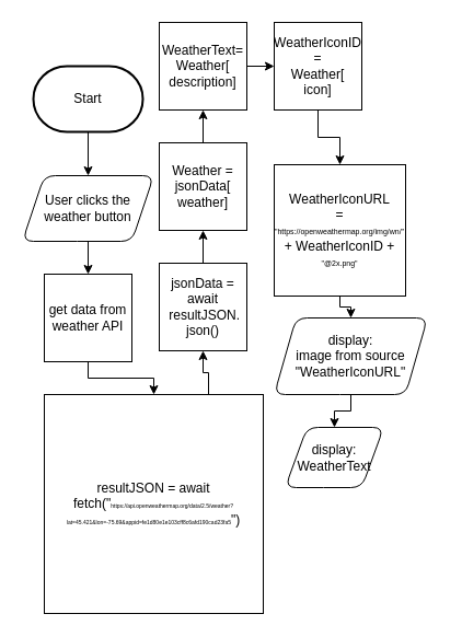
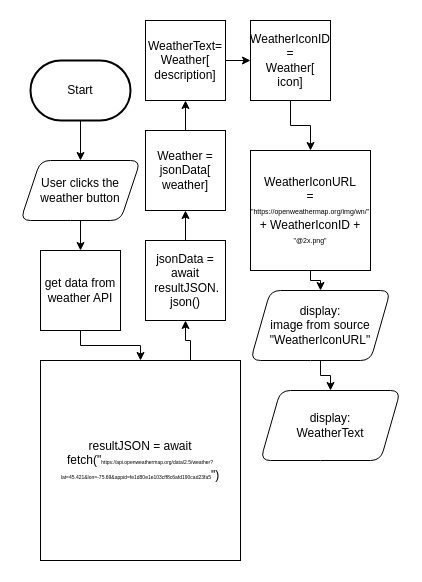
  <mxCell id="0" />
  <mxCell id="1" parent="0" />
  <mxCell id="2" style="edgeStyle=orthogonalEdgeStyle;html=1;rounded=0;entryX=0.5;entryY=0;entryDx=0;entryDy=0;" parent="1" source="3" target="5" edge="1"><mxGeometry relative="1" as="geometry"><mxPoint x="90" y="160" as="targetPoint" /><Array as="points"><mxPoint x="80" y="160" /><mxPoint x="80" y="160" /></Array></mxGeometry></mxCell>
  <mxCell id="3" value="Start" style="strokeWidth=2;html=1;shape=mxgraph.flowchart.terminator;whiteSpace=wrap;" parent="1" vertex="1"><mxGeometry x="30" y="60" width="100" height="60" as="geometry" /></mxCell>
  <mxCell id="4" style="edgeStyle=none;html=1;exitX=0.5;exitY=1;exitDx=0;exitDy=0;entryX=0.5;entryY=0;entryDx=0;entryDy=0;" edge="1" parent="1" source="5" target="8"><mxGeometry relative="1" as="geometry"><mxPoint x="80" y="250" as="targetPoint" /></mxGeometry></mxCell>
  <mxCell id="5" value="User clicks the&lt;br&gt;weather button" style="shape=parallelogram;perimeter=parallelogramPerimeter;whiteSpace=wrap;html=1;fixedSize=1;rounded=1;" parent="1" vertex="1"><mxGeometry x="20" y="160" width="120" height="60" as="geometry" /></mxCell>
  <mxCell id="6" style="edgeStyle=orthogonalEdgeStyle;html=1;exitX=0.5;exitY=1;exitDx=0;exitDy=0;entryX=0.5;entryY=0;entryDx=0;entryDy=0;rounded=0;strokeColor=none;" edge="1" parent="1" source="8" target="10"><mxGeometry relative="1" as="geometry"><mxPoint x="80" y="370" as="targetPoint" /></mxGeometry></mxCell>
  <mxCell id="7" style="edgeStyle=orthogonalEdgeStyle;rounded=0;html=1;exitX=0.5;exitY=1;exitDx=0;exitDy=0;" edge="1" parent="1" source="8" target="10"><mxGeometry relative="1" as="geometry" /></mxCell>
  <mxCell id="8" value="get data from&lt;br&gt;weather API" style="whiteSpace=wrap;html=1;aspect=fixed;" vertex="1" parent="1"><mxGeometry x="40" y="250" width="80" height="80" as="geometry" /></mxCell>
  <mxCell id="9" style="edgeStyle=orthogonalEdgeStyle;rounded=0;html=1;exitX=0.75;exitY=0;exitDx=0;exitDy=0;entryX=0.5;entryY=1;entryDx=0;entryDy=0;fontSize=5;" edge="1" parent="1" source="10" target="12"><mxGeometry relative="1" as="geometry" /></mxCell>
  <mxCell id="10" value="resultJSON = await fetch(&quot;&lt;font style=&quot;font-size: 5px;&quot;&gt;https://api.openweathermap.org/data/2.5/weather?lat=45.421&amp;amp;lon=-75.69&amp;amp;appid=fe1d80e1e103cff8c6afd190cad23fa5&lt;/font&gt;&quot;)" style="whiteSpace=wrap;html=1;aspect=fixed;" vertex="1" parent="1"><mxGeometry x="40" y="360" width="200" height="200" as="geometry" /></mxCell>
  <mxCell id="11" style="edgeStyle=orthogonalEdgeStyle;rounded=0;html=1;exitX=0.5;exitY=0;exitDx=0;exitDy=0;entryX=0.5;entryY=1;entryDx=0;entryDy=0;fontSize=12;" edge="1" parent="1" source="12" target="14"><mxGeometry relative="1" as="geometry" /></mxCell>
  <mxCell id="12" value="&lt;font style=&quot;font-size: 12px;&quot;&gt;jsonData = await&lt;br&gt;&amp;nbsp;resultJSON.&lt;br&gt;json()&lt;/font&gt;" style="whiteSpace=wrap;html=1;aspect=fixed;fontSize=5;" vertex="1" parent="1"><mxGeometry x="145" y="240" width="80" height="80" as="geometry" /></mxCell>
  <mxCell id="13" style="edgeStyle=orthogonalEdgeStyle;rounded=0;html=1;exitX=0.5;exitY=0;exitDx=0;exitDy=0;entryX=0.5;entryY=1;entryDx=0;entryDy=0;fontSize=12;" edge="1" parent="1" source="14" target="16"><mxGeometry relative="1" as="geometry" /></mxCell>
  <mxCell id="14" value="Weather =&lt;br&gt;jsonData[&lt;br&gt;weather]" style="whiteSpace=wrap;html=1;aspect=fixed;fontSize=12;" vertex="1" parent="1"><mxGeometry x="145" y="130" width="80" height="80" as="geometry" /></mxCell>
  <mxCell id="15" style="edgeStyle=orthogonalEdgeStyle;rounded=0;html=1;exitX=1;exitY=0.5;exitDx=0;exitDy=0;entryX=0;entryY=0.5;entryDx=0;entryDy=0;fontSize=12;" edge="1" parent="1" source="16" target="18"><mxGeometry relative="1" as="geometry" /></mxCell>
  <mxCell id="16" value="WeatherText=&lt;br&gt;Weather[&lt;br&gt;description]" style="whiteSpace=wrap;html=1;aspect=fixed;fontSize=12;" vertex="1" parent="1"><mxGeometry x="145" y="20" width="80" height="80" as="geometry" /></mxCell>
  <mxCell id="17" style="edgeStyle=orthogonalEdgeStyle;rounded=0;html=1;exitX=0.5;exitY=1;exitDx=0;exitDy=0;fontSize=12;entryX=0.5;entryY=0;entryDx=0;entryDy=0;" edge="1" parent="1" source="18" target="20"><mxGeometry relative="1" as="geometry"><mxPoint x="290" y="130" as="targetPoint" /></mxGeometry></mxCell>
  <mxCell id="18" value="WeatherIconID&lt;br&gt;=&lt;br&gt;Weather[&lt;br&gt;icon]" style="whiteSpace=wrap;html=1;aspect=fixed;fontSize=12;" vertex="1" parent="1"><mxGeometry x="250" y="20" width="80" height="80" as="geometry" /></mxCell>
  <mxCell id="19" style="edgeStyle=orthogonalEdgeStyle;rounded=0;html=1;exitX=0.5;exitY=1;exitDx=0;exitDy=0;entryX=0.5;entryY=0;entryDx=0;entryDy=0;fontSize=7;" edge="1" parent="1" source="20" target="22"><mxGeometry relative="1" as="geometry" /></mxCell>
  <mxCell id="20" value="WeatherIconURL&lt;br&gt;=&lt;br&gt;&lt;font style=&quot;font-size: 7px;&quot;&gt;&quot;https://openweathermap.org/img/wn/&quot;&lt;br&gt;&lt;/font&gt;+ WeatherIconID +&lt;br&gt;&lt;font style=&quot;font-size: 7px;&quot;&gt;&quot;@2x.png&quot;&lt;/font&gt;" style="whiteSpace=wrap;html=1;aspect=fixed;fontSize=12;" vertex="1" parent="1"><mxGeometry x="250" y="150" width="120" height="120" as="geometry" /></mxCell>
  <mxCell id="21" style="edgeStyle=orthogonalEdgeStyle;rounded=0;html=1;exitX=0.5;exitY=1;exitDx=0;exitDy=0;entryX=0.5;entryY=0;entryDx=0;entryDy=0;fontSize=12;" edge="1" parent="1" source="22" target="23"><mxGeometry relative="1" as="geometry" /></mxCell>
  <mxCell id="22" value="&lt;span style=&quot;font-size: 12px;&quot;&gt;display:&lt;br&gt;image from source&lt;br&gt;&quot;&lt;/span&gt;&lt;span style=&quot;font-size: 12px;&quot;&gt;WeatherIconURL&quot;&lt;/span&gt;&lt;span style=&quot;font-size: 12px;&quot;&gt;&lt;br&gt;&lt;/span&gt;" style="shape=parallelogram;perimeter=parallelogramPerimeter;whiteSpace=wrap;html=1;fixedSize=1;fontSize=7;rounded=1;" vertex="1" parent="1"><mxGeometry x="250" y="290" width="140" height="70" as="geometry" /></mxCell>
- <mxCell id="23" value="&lt;span style=&quot;font-size: 12px;&quot;&gt;display:&lt;br&gt;&lt;/span&gt;&lt;span style=&quot;font-size: 12px;&quot;&gt;WeatherText&lt;br&gt;&lt;/span&gt;" style="shape=parallelogram;perimeter=parallelogramPerimeter;whiteSpace=wrap;html=1;fixedSize=1;fontSize=7;rounded=1;" vertex="1" parent="1"><mxGeometry x="260" y="390" width="90" height="55" as="geometry" /></mxCell>
+ <mxCell id="23" value="&lt;span style=&quot;font-size: 12px;&quot;&gt;display:&lt;br&gt;&lt;/span&gt;&lt;span style=&quot;font-size: 12px;&quot;&gt;WeatherText&lt;br&gt;&lt;/span&gt;" style="shape=parallelogram;perimeter=parallelogramPerimeter;whiteSpace=wrap;html=1;fixedSize=1;fontSize=7;rounded=1;" vertex="1" parent="1"><mxGeometry x="260" y="390" width="140" height="70" as="geometry" /></mxCell>
